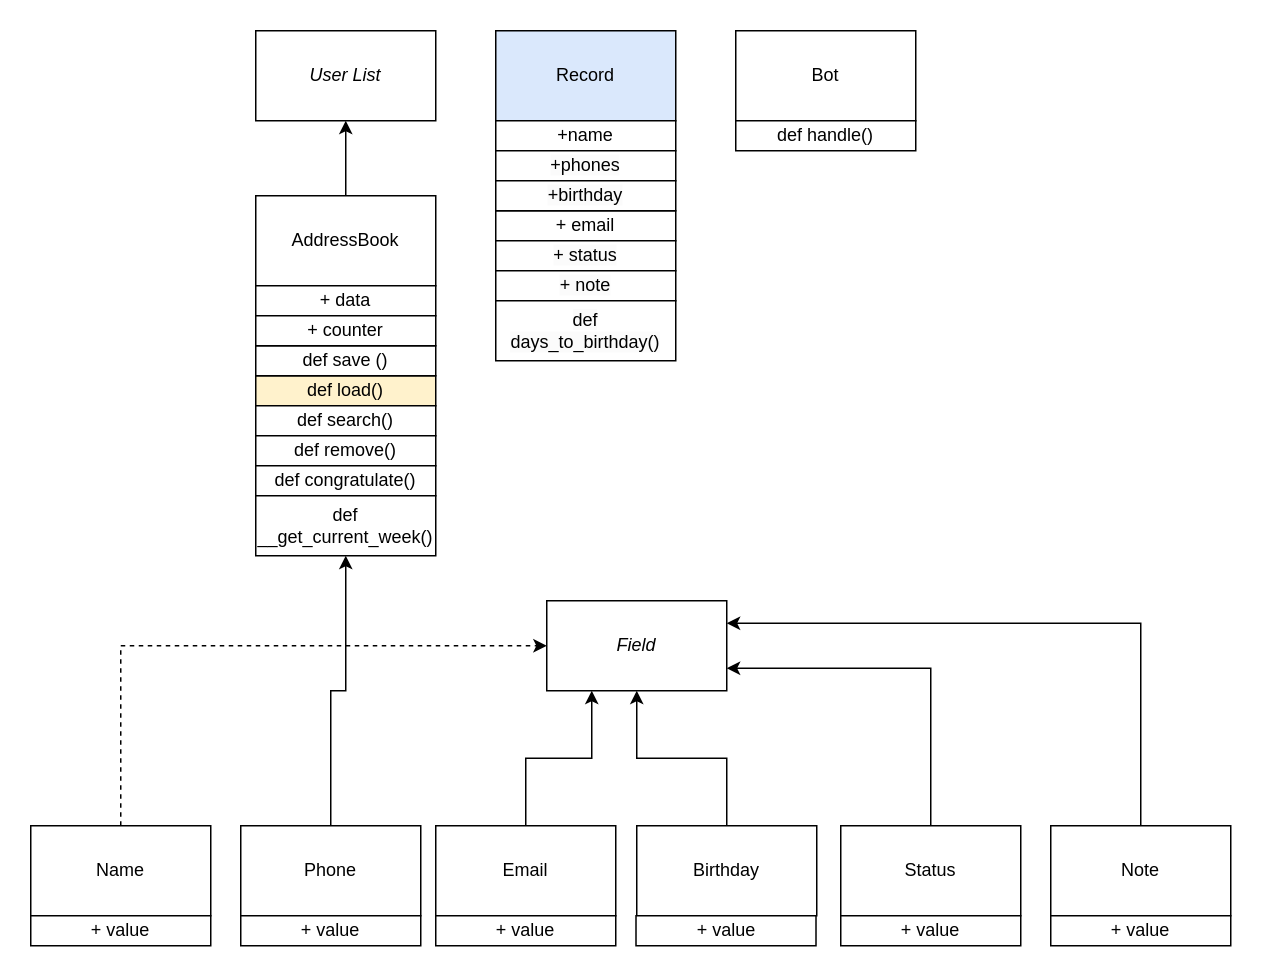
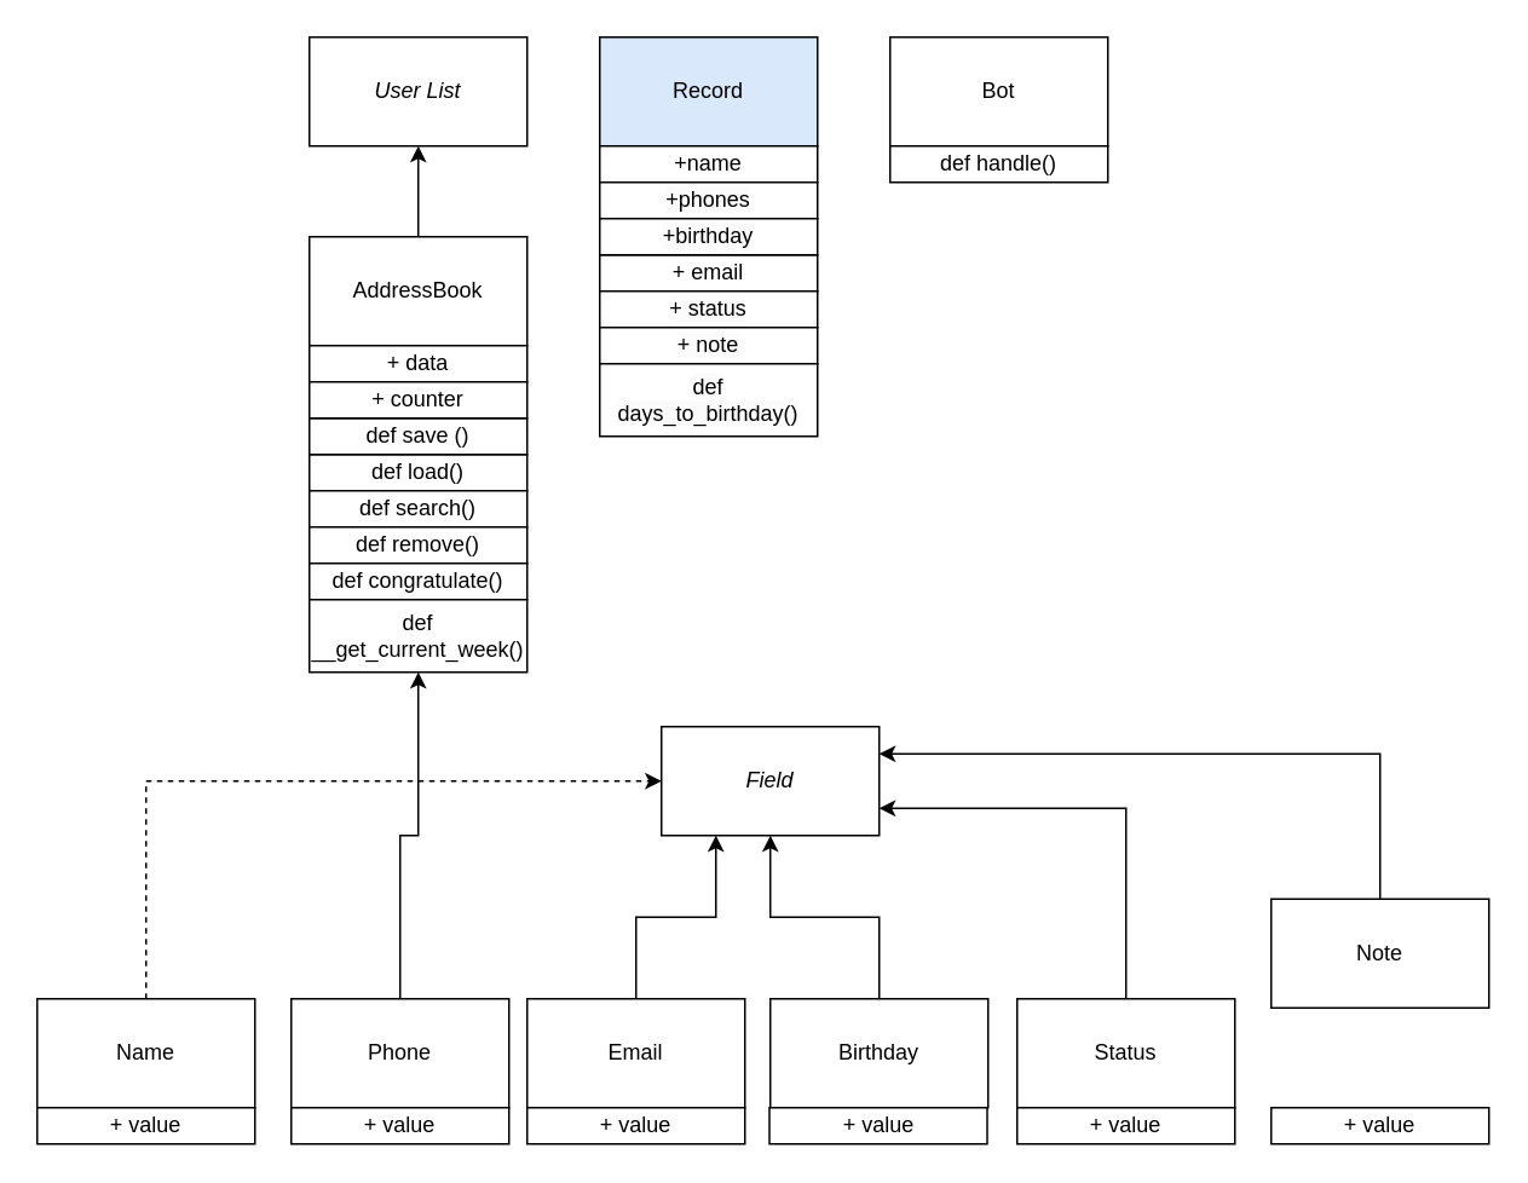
  <mxCell id="0" />
  <mxCell id="1" parent="0" />
  <mxCell id="2" value="&lt;i&gt;User List&lt;/i&gt;" style="rounded=0;whiteSpace=wrap;html=1;" vertex="1" parent="1"><mxGeometry x="170" y="20" width="120" height="60" as="geometry" /></mxCell>
  <mxCell id="3" value="" style="edgeStyle=orthogonalEdgeStyle;rounded=0;orthogonalLoop=1;jettySize=auto;html=1;" edge="1" parent="1"><mxGeometry relative="1" as="geometry"><mxPoint x="400" y="90" as="sourcePoint" /><mxPoint x="400" y="90" as="targetPoint" /></mxGeometry></mxCell>
  <mxCell id="4" style="edgeStyle=orthogonalEdgeStyle;rounded=0;orthogonalLoop=1;jettySize=auto;html=1;exitX=0.5;exitY=0;exitDx=0;exitDy=0;entryX=0.5;entryY=1;entryDx=0;entryDy=0;" edge="1" parent="1" source="5" target="2"><mxGeometry relative="1" as="geometry" /></mxCell>
  <mxCell id="5" value="AddressBook" style="rounded=0;whiteSpace=wrap;html=1;" vertex="1" parent="1"><mxGeometry x="170" y="130" width="120" height="60" as="geometry" /></mxCell>
  <mxCell id="6" value="+ data" style="whiteSpace=wrap;html=1;rounded=0;" vertex="1" parent="1"><mxGeometry x="170" y="190" width="120" height="20" as="geometry" /></mxCell>
- <mxCell id="7" value="def load()" style="whiteSpace=wrap;html=1;rounded=0;fillColor=#fff2cc;" vertex="1" parent="1"><mxGeometry x="170" y="250" width="120" height="20" as="geometry" /></mxCell>
+ <mxCell id="7" value="def load()" style="whiteSpace=wrap;html=1;rounded=0;" vertex="1" parent="1"><mxGeometry x="170" y="250" width="120" height="20" as="geometry" /></mxCell>
  <mxCell id="8" value="def save ()" style="whiteSpace=wrap;html=1;rounded=0;" vertex="1" parent="1"><mxGeometry x="170" y="230" width="120" height="20" as="geometry" /></mxCell>
  <mxCell id="9" value="" style="edgeStyle=orthogonalEdgeStyle;rounded=0;orthogonalLoop=1;jettySize=auto;html=1;" edge="1" parent="1"><mxGeometry relative="1" as="geometry"><mxPoint x="240" y="220" as="sourcePoint" /><mxPoint x="240" y="220" as="targetPoint" /></mxGeometry></mxCell>
  <mxCell id="10" value="" style="edgeStyle=orthogonalEdgeStyle;rounded=0;orthogonalLoop=1;jettySize=auto;html=1;" edge="1" parent="1" source="11" target="12"><mxGeometry relative="1" as="geometry" /></mxCell>
  <mxCell id="11" value="Record" style="rounded=0;whiteSpace=wrap;html=1;fillColor=#dae8fc;" vertex="1" parent="1"><mxGeometry x="330" y="20" width="120" height="60" as="geometry" /></mxCell>
  <mxCell id="12" value="+name" style="whiteSpace=wrap;html=1;rounded=0;" vertex="1" parent="1"><mxGeometry x="330" y="80" width="120" height="20" as="geometry" /></mxCell>
  <mxCell id="13" value="+ email" style="whiteSpace=wrap;html=1;rounded=0;" vertex="1" parent="1"><mxGeometry x="330" y="140" width="120" height="20" as="geometry" /></mxCell>
  <mxCell id="14" value="&lt;span style=&quot;caret-color: rgb(0, 0, 0); color: rgb(0, 0, 0); font-family: Helvetica; font-size: 12px; font-style: normal; font-variant-caps: normal; font-weight: 400; letter-spacing: normal; text-align: center; text-indent: 0px; text-transform: none; word-spacing: 0px; -webkit-text-stroke-width: 0px; background-color: rgb(251, 251, 251); text-decoration: none; float: none; display: inline !important;&quot;&gt;+phones&lt;/span&gt;" style="whiteSpace=wrap;html=1;rounded=0;" vertex="1" parent="1"><mxGeometry x="330" y="100" width="120" height="20" as="geometry" /></mxCell>
  <mxCell id="15" value="&lt;span style=&quot;caret-color: rgb(0, 0, 0); color: rgb(0, 0, 0); font-family: Helvetica; font-size: 12px; font-style: normal; font-variant-caps: normal; font-weight: 400; letter-spacing: normal; text-align: center; text-indent: 0px; text-transform: none; word-spacing: 0px; -webkit-text-stroke-width: 0px; background-color: rgb(251, 251, 251); text-decoration: none; float: none; display: inline !important;&quot;&gt;+birthday&lt;/span&gt;" style="whiteSpace=wrap;html=1;rounded=0;" vertex="1" parent="1"><mxGeometry x="330" y="120" width="120" height="20" as="geometry" /></mxCell>
  <mxCell id="16" value="" style="edgeStyle=orthogonalEdgeStyle;rounded=0;orthogonalLoop=1;jettySize=auto;html=1;" edge="1" parent="1"><mxGeometry relative="1" as="geometry"><mxPoint x="400" y="90" as="sourcePoint" /><mxPoint x="400" y="90" as="targetPoint" /></mxGeometry></mxCell>
  <mxCell id="17" value="def search()" style="whiteSpace=wrap;html=1;rounded=0;" vertex="1" parent="1"><mxGeometry x="170" y="270" width="120" height="20" as="geometry" /></mxCell>
  <mxCell id="18" value="def remove()" style="whiteSpace=wrap;html=1;rounded=0;" vertex="1" parent="1"><mxGeometry x="170" y="290" width="120" height="20" as="geometry" /></mxCell>
  <mxCell id="19" value="def congratulate()" style="whiteSpace=wrap;html=1;rounded=0;" vertex="1" parent="1"><mxGeometry x="170" y="310" width="120" height="20" as="geometry" /></mxCell>
  <mxCell id="20" value="def __get_current_week()" style="whiteSpace=wrap;html=1;rounded=0;" vertex="1" parent="1"><mxGeometry x="170" y="330" width="120" height="40" as="geometry" /></mxCell>
  <mxCell id="21" value="+ counter" style="whiteSpace=wrap;html=1;rounded=0;" vertex="1" parent="1"><mxGeometry x="170" y="210" width="120" height="20" as="geometry" /></mxCell>
  <mxCell id="22" value="&lt;span style=&quot;caret-color: rgb(0, 0, 0); color: rgb(0, 0, 0); font-family: Helvetica; font-size: 12px; font-style: normal; font-variant-caps: normal; font-weight: 400; letter-spacing: normal; text-align: center; text-indent: 0px; text-transform: none; word-spacing: 0px; -webkit-text-stroke-width: 0px; background-color: rgb(251, 251, 251); text-decoration: none; float: none; display: inline !important;&quot;&gt;+ status&lt;/span&gt;" style="whiteSpace=wrap;html=1;rounded=0;" vertex="1" parent="1"><mxGeometry x="330" y="160" width="120" height="20" as="geometry" /></mxCell>
  <mxCell id="23" value="&lt;span style=&quot;caret-color: rgb(0, 0, 0); color: rgb(0, 0, 0); font-family: Helvetica; font-size: 12px; font-style: normal; font-variant-caps: normal; font-weight: 400; letter-spacing: normal; text-align: center; text-indent: 0px; text-transform: none; word-spacing: 0px; -webkit-text-stroke-width: 0px; background-color: rgb(251, 251, 251); text-decoration: none; float: none; display: inline !important;&quot;&gt;+ note&lt;/span&gt;" style="whiteSpace=wrap;html=1;rounded=0;" vertex="1" parent="1"><mxGeometry x="330" y="180" width="120" height="20" as="geometry" /></mxCell>
  <mxCell id="24" value="&lt;span style=&quot;caret-color: rgb(0, 0, 0); color: rgb(0, 0, 0); font-family: Helvetica; font-size: 12px; font-style: normal; font-variant-caps: normal; font-weight: 400; letter-spacing: normal; text-align: center; text-indent: 0px; text-transform: none; word-spacing: 0px; -webkit-text-stroke-width: 0px; background-color: rgb(251, 251, 251); text-decoration: none; float: none; display: inline !important;&quot;&gt;def days_to_birthday()&lt;/span&gt;" style="whiteSpace=wrap;html=1;rounded=0;" vertex="1" parent="1"><mxGeometry x="330" y="200" width="120" height="40" as="geometry" /></mxCell>
  <mxCell id="25" value="" style="edgeStyle=orthogonalEdgeStyle;rounded=0;orthogonalLoop=1;jettySize=auto;html=1;" edge="1" parent="1"><mxGeometry relative="1" as="geometry"><mxPoint x="434" y="350" as="sourcePoint" /><mxPoint x="434" y="350" as="targetPoint" /></mxGeometry></mxCell>
  <mxCell id="26" value="&lt;i&gt;Field&lt;/i&gt;" style="rounded=0;whiteSpace=wrap;html=1;" vertex="1" parent="1"><mxGeometry x="364" y="400" width="120" height="60" as="geometry" /></mxCell>
  <mxCell id="27" style="edgeStyle=orthogonalEdgeStyle;rounded=0;orthogonalLoop=1;jettySize=auto;html=1;exitX=0.5;exitY=0;exitDx=0;exitDy=0;entryX=0;entryY=0.5;entryDx=0;entryDy=0;dashed=1;" edge="1" parent="1" source="28" target="26"><mxGeometry relative="1" as="geometry" /></mxCell>
  <mxCell id="28" value="Name" style="rounded=0;whiteSpace=wrap;html=1;" vertex="1" parent="1"><mxGeometry x="20" y="550" width="120" height="60" as="geometry" /></mxCell>
  <mxCell id="29" style="edgeStyle=orthogonalEdgeStyle;rounded=0;orthogonalLoop=1;jettySize=auto;html=1;exitX=0.5;exitY=0;exitDx=0;exitDy=0;" edge="1" parent="1" source="30" target="20"><mxGeometry relative="1" as="geometry"><mxPoint x="390" y="470" as="targetPoint" /></mxGeometry></mxCell>
  <mxCell id="30" value="Phone" style="rounded=0;whiteSpace=wrap;html=1;" vertex="1" parent="1"><mxGeometry x="160" y="550" width="120" height="60" as="geometry" /></mxCell>
  <mxCell id="31" style="edgeStyle=orthogonalEdgeStyle;rounded=0;orthogonalLoop=1;jettySize=auto;html=1;exitX=0.5;exitY=0;exitDx=0;exitDy=0;entryX=0.25;entryY=1;entryDx=0;entryDy=0;" edge="1" parent="1" source="32" target="26"><mxGeometry relative="1" as="geometry"><mxPoint x="380" y="470" as="targetPoint" /></mxGeometry></mxCell>
  <mxCell id="32" value="Email" style="rounded=0;whiteSpace=wrap;html=1;" vertex="1" parent="1"><mxGeometry x="290" y="550" width="120" height="60" as="geometry" /></mxCell>
  <mxCell id="33" style="edgeStyle=orthogonalEdgeStyle;rounded=0;orthogonalLoop=1;jettySize=auto;html=1;exitX=0.5;exitY=0;exitDx=0;exitDy=0;entryX=1;entryY=0.25;entryDx=0;entryDy=0;" edge="1" parent="1" source="34" target="26"><mxGeometry relative="1" as="geometry" /></mxCell>
- <mxCell id="34" value="Note" style="rounded=0;whiteSpace=wrap;html=1;" vertex="1" parent="1"><mxGeometry x="700" y="550" width="120" height="60" as="geometry" /></mxCell>
+ <mxCell id="34" value="Note" style="rounded=0;whiteSpace=wrap;html=1;" vertex="1" parent="1"><mxGeometry x="700" y="495" width="120" height="60" as="geometry" /></mxCell>
  <mxCell id="35" style="edgeStyle=orthogonalEdgeStyle;rounded=0;orthogonalLoop=1;jettySize=auto;html=1;exitX=0.5;exitY=0;exitDx=0;exitDy=0;entryX=0.5;entryY=1;entryDx=0;entryDy=0;" edge="1" parent="1" source="36" target="26"><mxGeometry relative="1" as="geometry" /></mxCell>
  <mxCell id="36" value="Birthday" style="rounded=0;whiteSpace=wrap;html=1;" vertex="1" parent="1"><mxGeometry x="424" y="550" width="120" height="60" as="geometry" /></mxCell>
  <mxCell id="37" style="edgeStyle=orthogonalEdgeStyle;rounded=0;orthogonalLoop=1;jettySize=auto;html=1;exitX=0.5;exitY=0;exitDx=0;exitDy=0;entryX=1;entryY=0.75;entryDx=0;entryDy=0;" edge="1" parent="1" source="38" target="26"><mxGeometry relative="1" as="geometry" /></mxCell>
  <mxCell id="38" value="Status" style="rounded=0;whiteSpace=wrap;html=1;" vertex="1" parent="1"><mxGeometry x="560" y="550" width="120" height="60" as="geometry" /></mxCell>
  <mxCell id="39" value="+ value" style="whiteSpace=wrap;html=1;rounded=0;" vertex="1" parent="1"><mxGeometry x="20" y="610" width="120" height="20" as="geometry" /></mxCell>
  <mxCell id="40" value="+ value" style="whiteSpace=wrap;html=1;rounded=0;" vertex="1" parent="1"><mxGeometry x="160" y="610" width="120" height="20" as="geometry" /></mxCell>
  <mxCell id="41" value="+ value" style="whiteSpace=wrap;html=1;rounded=0;" vertex="1" parent="1"><mxGeometry x="290" y="610" width="120" height="20" as="geometry" /></mxCell>
  <mxCell id="42" value="+ value" style="whiteSpace=wrap;html=1;rounded=0;" vertex="1" parent="1"><mxGeometry x="423.5" y="610" width="120" height="20" as="geometry" /></mxCell>
  <mxCell id="43" value="+ value" style="whiteSpace=wrap;html=1;rounded=0;" vertex="1" parent="1"><mxGeometry x="560" y="610" width="120" height="20" as="geometry" /></mxCell>
  <mxCell id="44" value="+ value" style="whiteSpace=wrap;html=1;rounded=0;" vertex="1" parent="1"><mxGeometry x="700" y="610" width="120" height="20" as="geometry" /></mxCell>
  <mxCell id="45" value="Bot" style="rounded=0;whiteSpace=wrap;html=1;" vertex="1" parent="1"><mxGeometry x="490" y="20" width="120" height="60" as="geometry" /></mxCell>
  <mxCell id="46" value="def handle()" style="whiteSpace=wrap;html=1;rounded=0;" vertex="1" parent="1"><mxGeometry x="490" y="80" width="120" height="20" as="geometry" /></mxCell>
